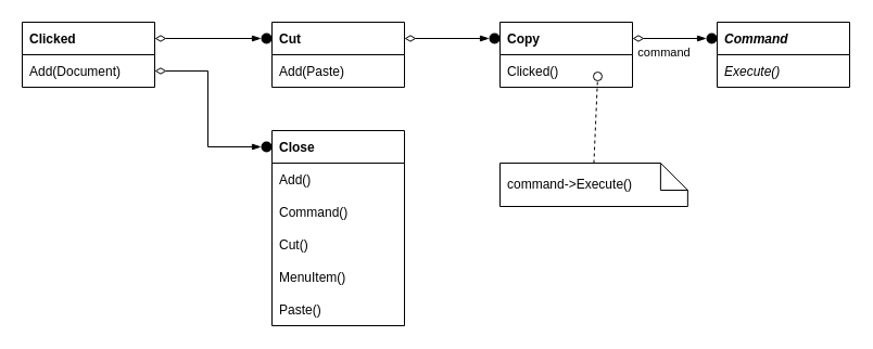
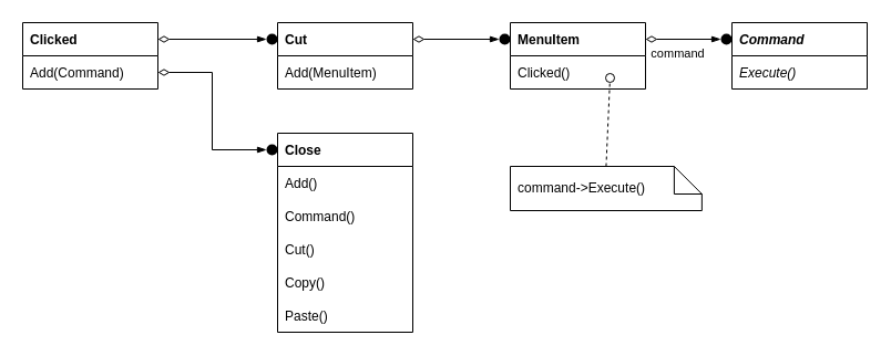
  <mxCell id="0" />
  <mxCell id="1" parent="0" />
  <mxCell id="2" value="Clicked" style="swimlane;fontStyle=1;childLayout=stackLayout;horizontal=1;startSize=30;fillColor=none;horizontalStack=0;resizeParent=1;resizeParentMax=0;resizeLast=0;collapsible=0;marginBottom=0;fontSize=12;swimlaneHead=1;swimlaneBody=1;connectable=1;allowArrows=1;dropTarget=1;align=left;spacingLeft=5;" vertex="1" parent="1"><mxGeometry x="20" y="20" width="122" height="60" as="geometry"><mxRectangle x="245" y="370" width="90" height="26" as="alternateBounds" /></mxGeometry></mxCell>
- <mxCell id="3" value="Add(Document)" style="text;strokeColor=none;fillColor=none;align=left;verticalAlign=middle;spacingLeft=5;spacingRight=4;overflow=hidden;rotatable=0;points=[[0,0.5],[1,0.5]];portConstraint=eastwest;fontSize=12;fontStyle=0;connectable=0;" vertex="1" parent="2"><mxGeometry y="30" width="122" height="30" as="geometry" /></mxCell>
+ <mxCell id="3" value="Add(Command)" style="text;strokeColor=none;fillColor=none;align=left;verticalAlign=middle;spacingLeft=5;spacingRight=4;overflow=hidden;rotatable=0;points=[[0,0.5],[1,0.5]];portConstraint=eastwest;fontSize=12;fontStyle=0;connectable=0;" vertex="1" parent="2"><mxGeometry y="30" width="122" height="30" as="geometry" /></mxCell>
  <mxCell id="4" value="Cut" style="swimlane;fontStyle=1;childLayout=stackLayout;horizontal=1;startSize=30;fillColor=none;horizontalStack=0;resizeParent=1;resizeParentMax=0;resizeLast=0;collapsible=0;marginBottom=0;fontSize=12;swimlaneHead=1;swimlaneBody=1;connectable=1;allowArrows=1;dropTarget=1;align=left;spacingLeft=5;" vertex="1" parent="1"><mxGeometry x="250" y="20" width="122" height="60" as="geometry"><mxRectangle x="245" y="370" width="90" height="26" as="alternateBounds" /></mxGeometry></mxCell>
- <mxCell id="5" value="Add(Paste)" style="text;strokeColor=none;fillColor=none;align=left;verticalAlign=middle;spacingLeft=5;spacingRight=4;overflow=hidden;rotatable=0;points=[[0,0.5],[1,0.5]];portConstraint=eastwest;fontSize=12;fontStyle=0;connectable=0;" vertex="1" parent="4"><mxGeometry y="30" width="122" height="30" as="geometry" /></mxCell>
+ <mxCell id="5" value="Add(MenuItem)" style="text;strokeColor=none;fillColor=none;align=left;verticalAlign=middle;spacingLeft=5;spacingRight=4;overflow=hidden;rotatable=0;points=[[0,0.5],[1,0.5]];portConstraint=eastwest;fontSize=12;fontStyle=0;connectable=0;" vertex="1" parent="4"><mxGeometry y="30" width="122" height="30" as="geometry" /></mxCell>
  <mxCell id="6" value="Close" style="swimlane;fontStyle=1;childLayout=stackLayout;horizontal=1;startSize=30;fillColor=none;horizontalStack=0;resizeParent=1;resizeParentMax=0;resizeLast=0;collapsible=0;marginBottom=0;fontSize=12;swimlaneHead=1;swimlaneBody=1;connectable=1;allowArrows=1;dropTarget=1;align=left;spacingLeft=5;" vertex="1" parent="1"><mxGeometry x="250" y="120" width="122" height="180" as="geometry"><mxRectangle x="245" y="370" width="90" height="26" as="alternateBounds" /></mxGeometry></mxCell>
  <mxCell id="7" value="Add()" style="text;strokeColor=none;fillColor=none;align=left;verticalAlign=middle;spacingLeft=5;spacingRight=4;overflow=hidden;rotatable=0;points=[[0,0.5],[1,0.5]];portConstraint=eastwest;fontSize=12;fontStyle=0;connectable=0;" vertex="1" parent="6"><mxGeometry y="30" width="122" height="30" as="geometry" /></mxCell>
  <mxCell id="8" value="Command()" style="text;strokeColor=none;fillColor=none;align=left;verticalAlign=middle;spacingLeft=5;spacingRight=4;overflow=hidden;rotatable=0;points=[[0,0.5],[1,0.5]];portConstraint=eastwest;fontSize=12;fontStyle=0;connectable=0;" vertex="1" parent="6"><mxGeometry y="60" width="122" height="30" as="geometry" /></mxCell>
  <mxCell id="9" value="Cut()" style="text;strokeColor=none;fillColor=none;align=left;verticalAlign=middle;spacingLeft=5;spacingRight=4;overflow=hidden;rotatable=0;points=[[0,0.5],[1,0.5]];portConstraint=eastwest;fontSize=12;fontStyle=0;connectable=0;" vertex="1" parent="6"><mxGeometry y="90" width="122" height="30" as="geometry" /></mxCell>
- <mxCell id="10" value="MenuItem()" style="text;strokeColor=none;fillColor=none;align=left;verticalAlign=middle;spacingLeft=5;spacingRight=4;overflow=hidden;rotatable=0;points=[[0,0.5],[1,0.5]];portConstraint=eastwest;fontSize=12;fontStyle=0;connectable=0;" vertex="1" parent="6"><mxGeometry y="120" width="122" height="30" as="geometry" /></mxCell>
+ <mxCell id="10" value="Copy()" style="text;strokeColor=none;fillColor=none;align=left;verticalAlign=middle;spacingLeft=5;spacingRight=4;overflow=hidden;rotatable=0;points=[[0,0.5],[1,0.5]];portConstraint=eastwest;fontSize=12;fontStyle=0;connectable=0;" vertex="1" parent="6"><mxGeometry y="120" width="122" height="30" as="geometry" /></mxCell>
  <mxCell id="11" value="Paste()" style="text;strokeColor=none;fillColor=none;align=left;verticalAlign=middle;spacingLeft=5;spacingRight=4;overflow=hidden;rotatable=0;points=[[0,0.5],[1,0.5]];portConstraint=eastwest;fontSize=12;fontStyle=0;connectable=0;" vertex="1" parent="6"><mxGeometry y="150" width="122" height="30" as="geometry" /></mxCell>
- <mxCell id="12" value="Copy" style="swimlane;fontStyle=1;childLayout=stackLayout;horizontal=1;startSize=30;fillColor=none;horizontalStack=0;resizeParent=1;resizeParentMax=0;resizeLast=0;collapsible=0;marginBottom=0;fontSize=12;swimlaneHead=1;swimlaneBody=1;connectable=1;allowArrows=1;dropTarget=1;align=left;spacingLeft=5;" vertex="1" parent="1"><mxGeometry x="460" y="20" width="122" height="60" as="geometry"><mxRectangle x="245" y="370" width="90" height="26" as="alternateBounds" /></mxGeometry></mxCell>
+ <mxCell id="12" value="MenuItem" style="swimlane;fontStyle=1;childLayout=stackLayout;horizontal=1;startSize=30;fillColor=none;horizontalStack=0;resizeParent=1;resizeParentMax=0;resizeLast=0;collapsible=0;marginBottom=0;fontSize=12;swimlaneHead=1;swimlaneBody=1;connectable=1;allowArrows=1;dropTarget=1;align=left;spacingLeft=5;" vertex="1" parent="1"><mxGeometry x="460" y="20" width="122" height="60" as="geometry"><mxRectangle x="245" y="370" width="90" height="26" as="alternateBounds" /></mxGeometry></mxCell>
  <mxCell id="13" value="Clicked()" style="text;strokeColor=none;fillColor=none;align=left;verticalAlign=middle;spacingLeft=5;spacingRight=4;overflow=hidden;rotatable=0;points=[[0,0.5],[1,0.5]];portConstraint=eastwest;fontSize=12;fontStyle=0;connectable=0;" vertex="1" parent="12"><mxGeometry y="30" width="122" height="30" as="geometry" /></mxCell>
  <mxCell id="14" value="" style="html=1;verticalAlign=bottom;labelBackgroundColor=none;endArrow=oval;endFill=0;endSize=8;rounded=0;fontSize=12;exitX=0.5;exitY=0;exitDx=0;exitDy=0;exitPerimeter=0;anchorPointDirection=0;dashed=1;" edge="1" source="15" parent="1"><mxGeometry width="160" relative="1" as="geometry"><mxPoint x="739" y="84.5" as="sourcePoint" /><mxPoint x="550" y="70" as="targetPoint" /></mxGeometry></mxCell>
  <mxCell id="15" value="command-&amp;gt;Execute()" style="shape=note2;boundedLbl=1;whiteSpace=wrap;html=1;size=25;verticalAlign=middle;align=left;spacingLeft=5;fontSize=12;startSize=30;fillColor=none;" vertex="1" parent="1"><mxGeometry x="460" y="150" width="172.88" height="40" as="geometry" /></mxCell>
  <mxCell id="16" value="Command" style="swimlane;fontStyle=3;childLayout=stackLayout;horizontal=1;startSize=30;fillColor=none;horizontalStack=0;resizeParent=1;resizeParentMax=0;resizeLast=0;collapsible=0;marginBottom=0;fontSize=12;swimlaneHead=1;swimlaneBody=1;connectable=1;allowArrows=1;dropTarget=1;align=left;spacingLeft=5;" vertex="1" parent="1"><mxGeometry x="660" y="20" width="122" height="60" as="geometry"><mxRectangle x="245" y="370" width="90" height="26" as="alternateBounds" /></mxGeometry></mxCell>
  <mxCell id="17" value="Execute()" style="text;strokeColor=none;fillColor=none;align=left;verticalAlign=middle;spacingLeft=5;spacingRight=4;overflow=hidden;rotatable=0;points=[[0,0.5],[1,0.5]];portConstraint=eastwest;fontSize=12;fontStyle=2;connectable=0;" vertex="1" parent="16"><mxGeometry y="30" width="122" height="30" as="geometry" /></mxCell>
  <mxCell id="18" value="" style="rounded=0;orthogonalLoop=1;jettySize=auto;html=1;fontSize=12;startSize=8;endArrow=blockThin;endFill=1;startArrow=diamondThin;startFill=0;entryX=0;entryY=0.5;entryDx=0;entryDy=0;exitX=1;exitY=0.25;exitDx=0;exitDy=0;" edge="1" parent="1" source="2" target="19"><mxGeometry relative="1" as="geometry"><mxPoint x="290" y="90" as="sourcePoint" /><mxPoint x="510" y="289.141" as="targetPoint" /></mxGeometry></mxCell>
  <mxCell id="19" value="" style="ellipse;whiteSpace=wrap;html=1;aspect=fixed;fillColor=#000000;strokeColor=none;" vertex="1" parent="1"><mxGeometry x="240" y="30" width="10" height="10" as="geometry" /></mxCell>
  <mxCell id="20" value="" style="rounded=0;orthogonalLoop=1;jettySize=auto;html=1;fontSize=12;startSize=8;endArrow=blockThin;endFill=1;startArrow=diamondThin;startFill=0;entryX=0;entryY=0.5;entryDx=0;entryDy=0;exitX=1;exitY=0.75;exitDx=0;exitDy=0;edgeStyle=orthogonalEdgeStyle;" edge="1" parent="1" target="21" source="2"><mxGeometry relative="1" as="geometry"><mxPoint x="152" y="45" as="sourcePoint" /><mxPoint x="520" y="299.141" as="targetPoint" /></mxGeometry></mxCell>
  <mxCell id="21" value="" style="ellipse;whiteSpace=wrap;html=1;aspect=fixed;fillColor=#000000;strokeColor=none;" vertex="1" parent="1"><mxGeometry x="240" y="130" width="10" height="10" as="geometry" /></mxCell>
  <mxCell id="22" value="" style="rounded=0;orthogonalLoop=1;jettySize=auto;html=1;fontSize=12;startSize=8;endArrow=blockThin;endFill=1;startArrow=diamondThin;startFill=0;entryX=0;entryY=0.5;entryDx=0;entryDy=0;exitX=1;exitY=0.25;exitDx=0;exitDy=0;" edge="1" parent="1" target="23" source="4"><mxGeometry relative="1" as="geometry"><mxPoint x="152" y="45" as="sourcePoint" /><mxPoint x="520" y="299.141" as="targetPoint" /></mxGeometry></mxCell>
  <mxCell id="23" value="" style="ellipse;whiteSpace=wrap;html=1;aspect=fixed;fillColor=#000000;strokeColor=none;" vertex="1" parent="1"><mxGeometry x="450" y="30" width="10" height="10" as="geometry" /></mxCell>
  <mxCell id="24" value="" style="rounded=0;orthogonalLoop=1;jettySize=auto;html=1;fontSize=12;startSize=8;endArrow=blockThin;endFill=1;startArrow=diamondThin;startFill=0;entryX=0;entryY=0.5;entryDx=0;entryDy=0;exitX=1;exitY=0.25;exitDx=0;exitDy=0;" edge="1" parent="1" target="26" source="12"><mxGeometry relative="1" as="geometry"><mxPoint x="382" y="45" as="sourcePoint" /><mxPoint x="530" y="309.141" as="targetPoint" /></mxGeometry></mxCell>
  <mxCell id="25" value="command" style="edgeLabel;html=1;align=center;verticalAlign=middle;resizable=0;points=[];" vertex="1" connectable="0" parent="24"><mxGeometry x="-0.547" y="-1" relative="1" as="geometry"><mxPoint x="13" y="11" as="offset" /></mxGeometry></mxCell>
  <mxCell id="26" value="" style="ellipse;whiteSpace=wrap;html=1;aspect=fixed;fillColor=#000000;strokeColor=none;" vertex="1" parent="1"><mxGeometry x="650" y="30" width="10" height="10" as="geometry" /></mxCell>
